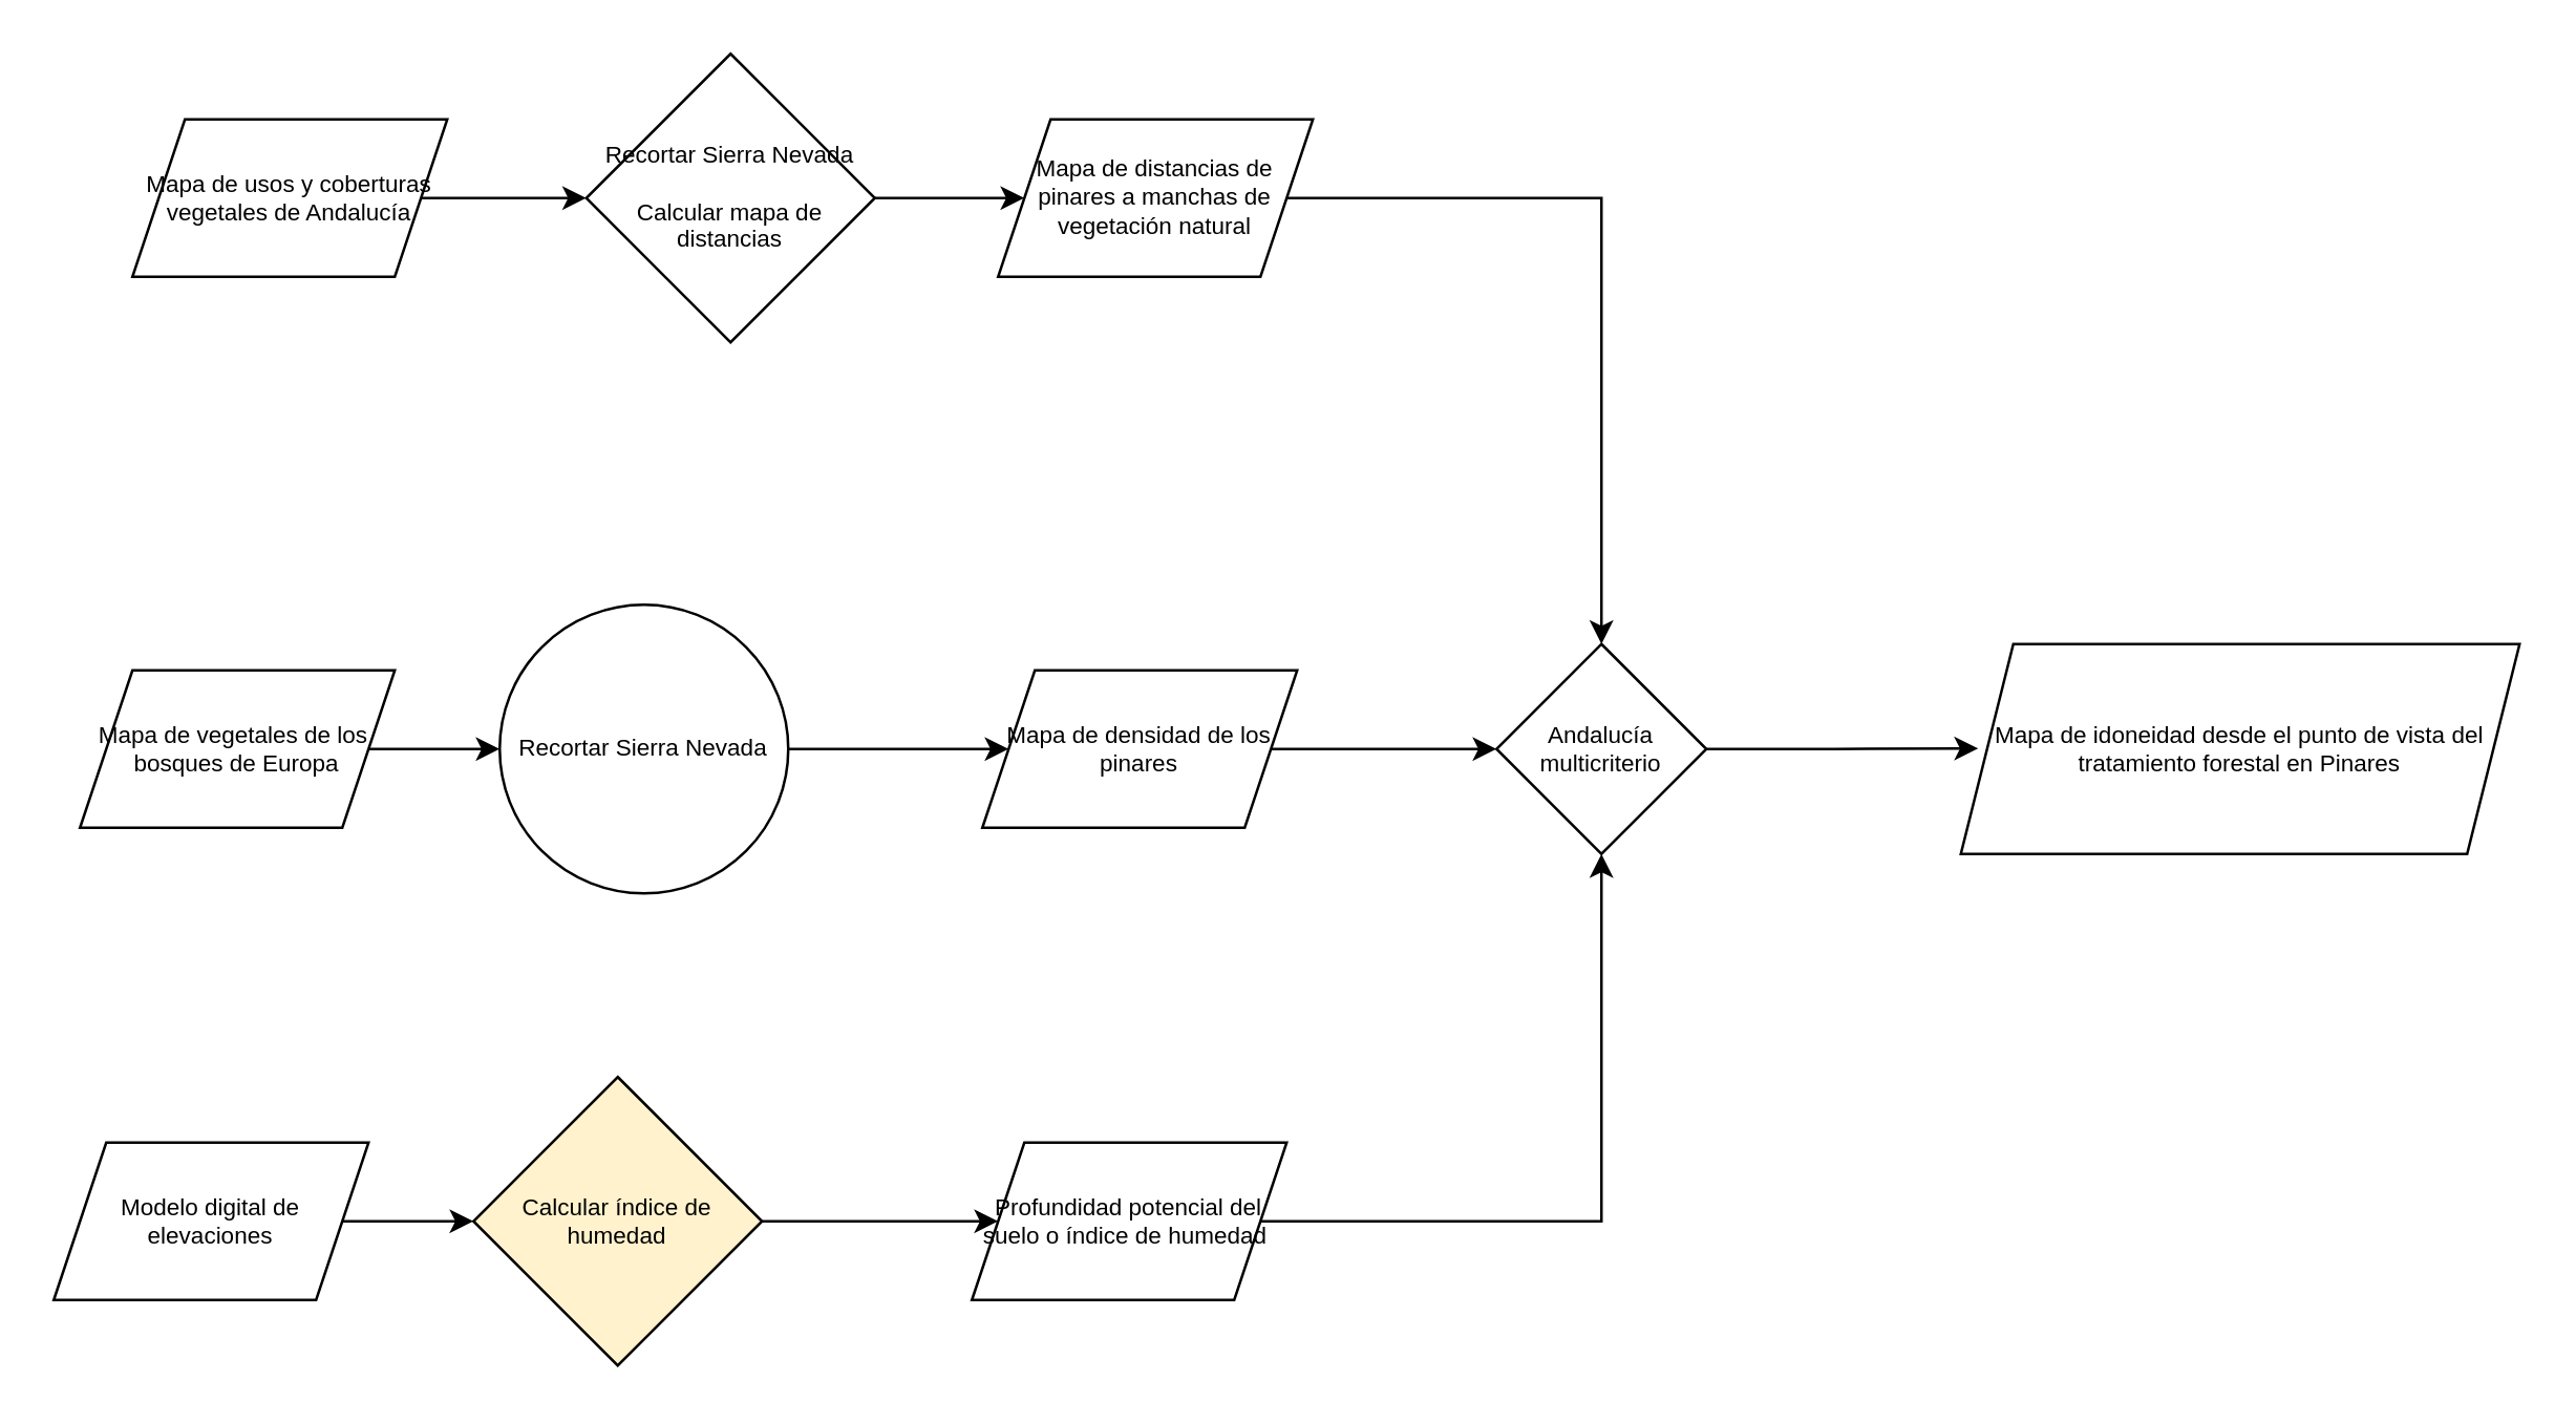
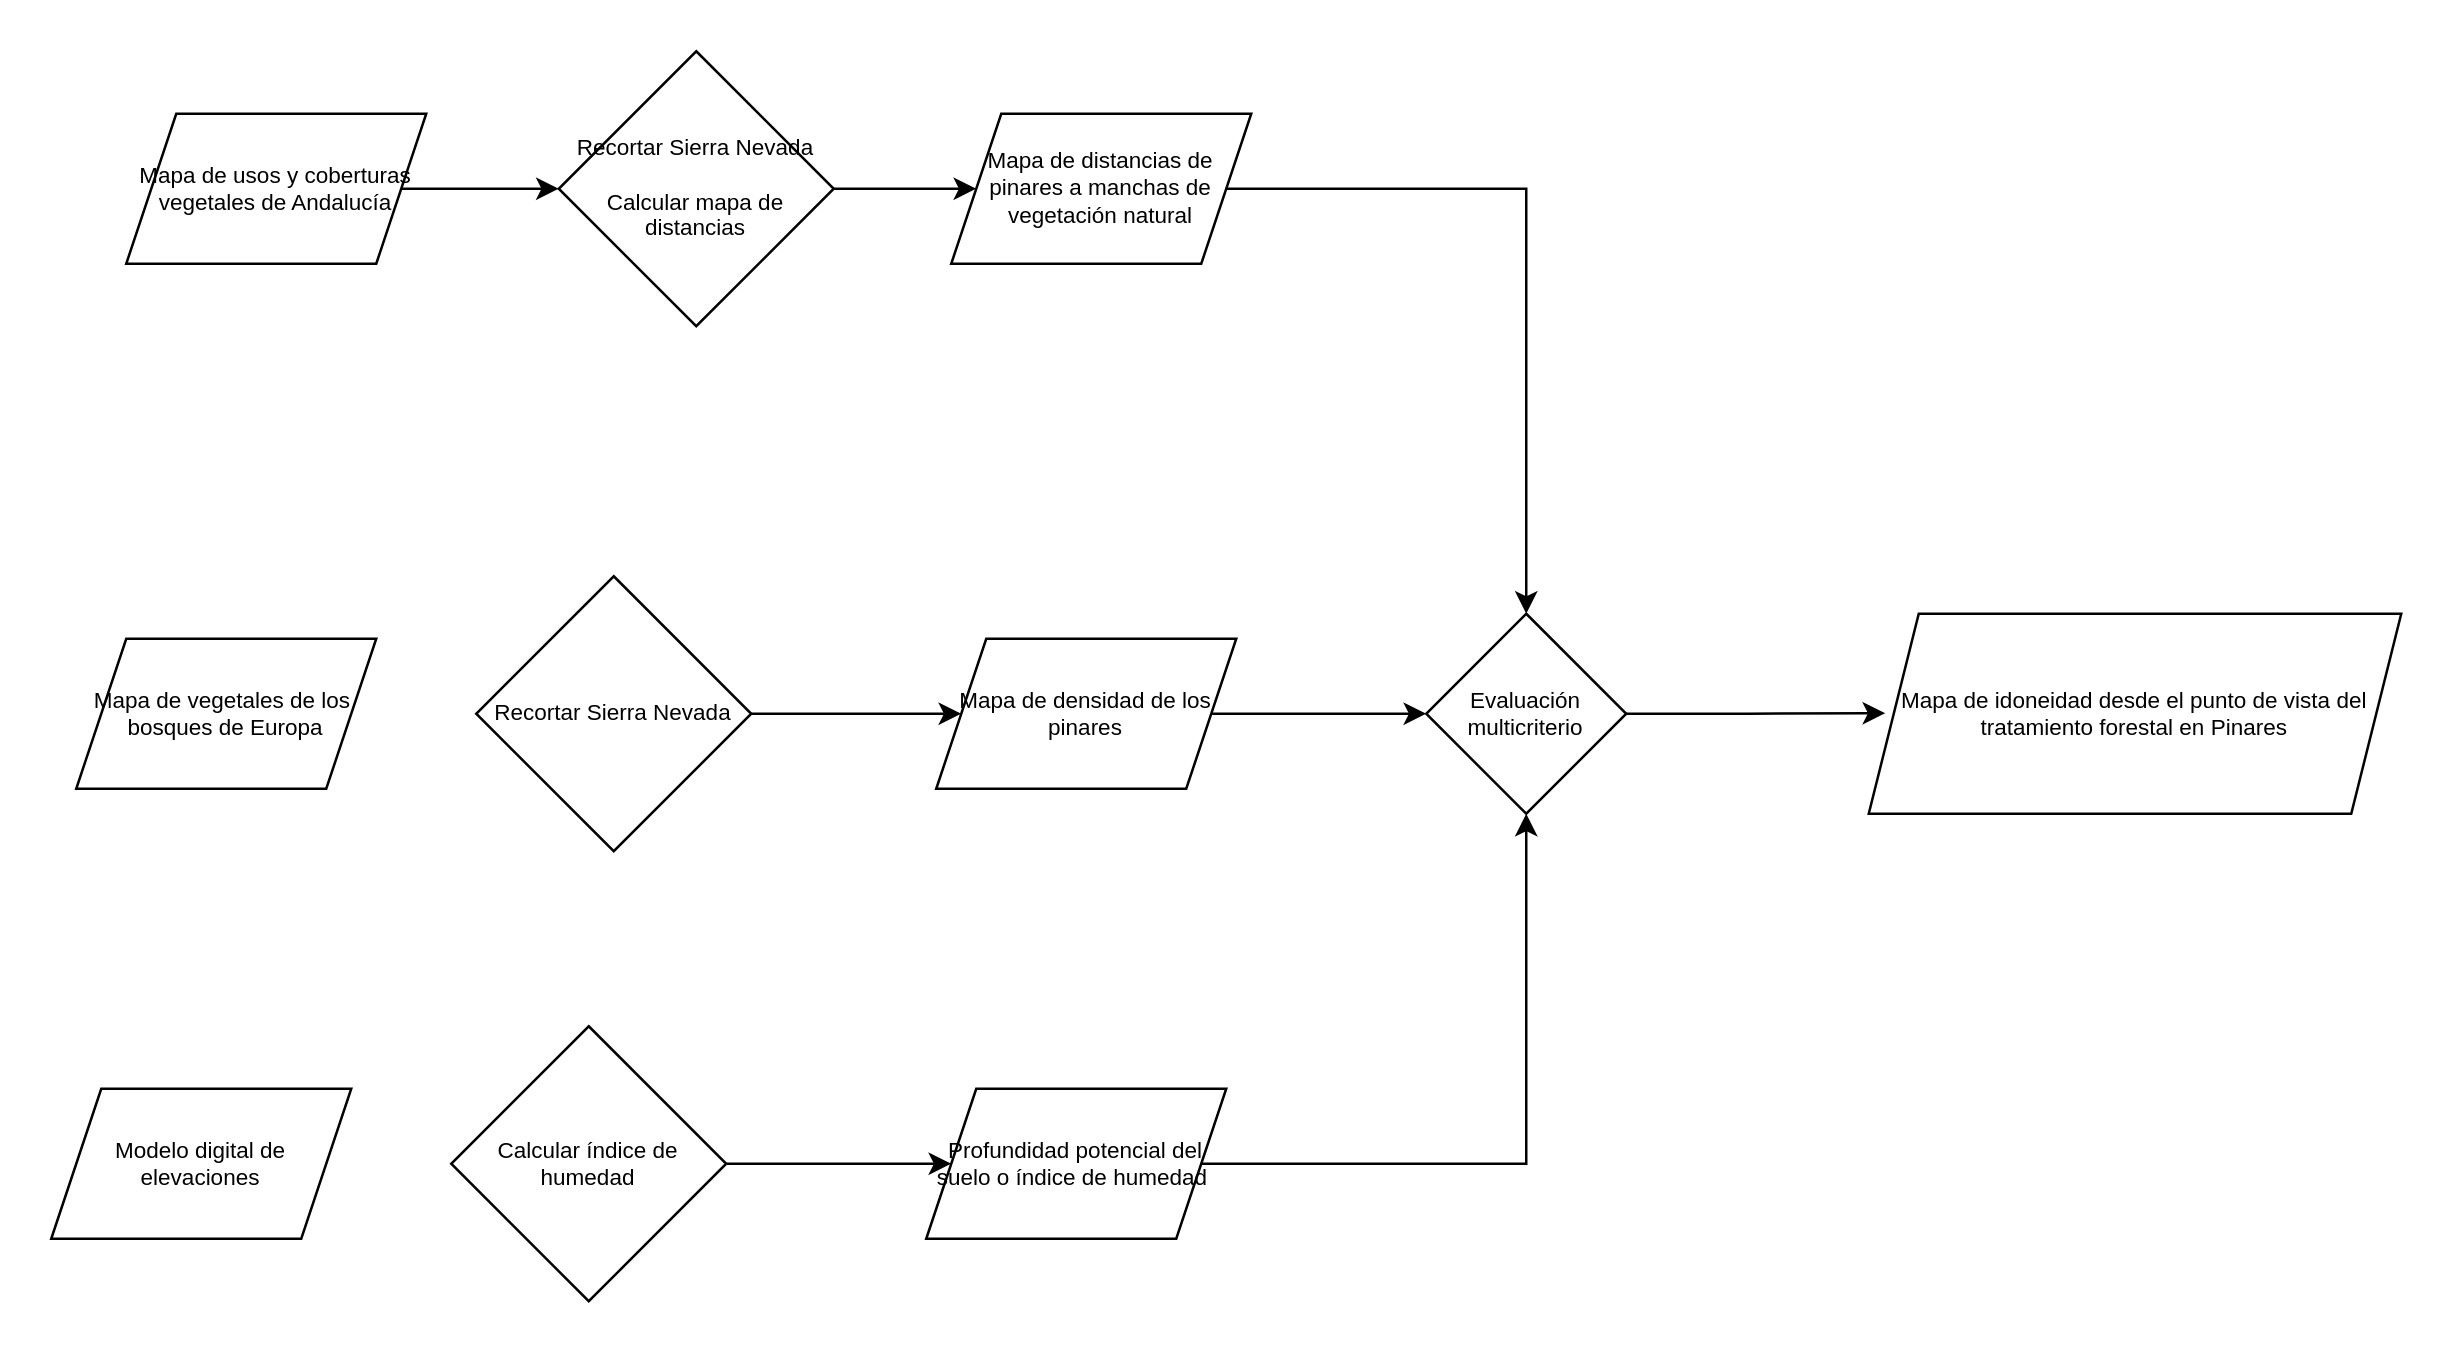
  <mxCell id="0" />
  <mxCell id="1" parent="0" />
  <mxCell id="2" value="Mapa de idoneidad desde el punto de vista del tratamiento forestal en Pinares" style="shape=parallelogram;perimeter=parallelogramPerimeter;whiteSpace=wrap;html=1;fixedSize=1;fontSize=9;" vertex="1" parent="1"><mxGeometry x="747" y="245" width="213" height="80" as="geometry" /></mxCell>
  <mxCell id="3" style="edgeStyle=orthogonalEdgeStyle;rounded=0;orthogonalLoop=1;jettySize=auto;html=1;fontSize=9;" edge="1" parent="1" source="4" target="18"><mxGeometry relative="1" as="geometry" /></mxCell>
  <mxCell id="4" value="Mapa de distancias de pinares a manchas de vegetación natural" style="shape=parallelogram;perimeter=parallelogramPerimeter;whiteSpace=wrap;html=1;fixedSize=1;fontSize=9;" vertex="1" parent="1"><mxGeometry x="380" y="45" width="120" height="60" as="geometry" /></mxCell>
  <mxCell id="5" style="edgeStyle=orthogonalEdgeStyle;rounded=0;orthogonalLoop=1;jettySize=auto;html=1;entryX=0;entryY=0.5;entryDx=0;entryDy=0;fontSize=9;" edge="1" parent="1" source="6" target="8"><mxGeometry relative="1" as="geometry" /></mxCell>
  <mxCell id="6" value="Mapa de usos y coberturas vegetales de Andalucía" style="shape=parallelogram;perimeter=parallelogramPerimeter;whiteSpace=wrap;html=1;fixedSize=1;fontSize=9;" vertex="1" parent="1"><mxGeometry x="50" y="45" width="120" height="60" as="geometry" /></mxCell>
  <mxCell id="7" style="edgeStyle=orthogonalEdgeStyle;rounded=0;orthogonalLoop=1;jettySize=auto;html=1;entryX=0;entryY=0.5;entryDx=0;entryDy=0;fontSize=9;" edge="1" parent="1" source="8" target="4"><mxGeometry relative="1" as="geometry" /></mxCell>
  <mxCell id="8" value="Recortar Sierra Nevada&lt;br style=&quot;font-size: 9px;&quot;&gt;&lt;br style=&quot;font-size: 9px;&quot;&gt;Calcular mapa de distancias" style="rhombus;whiteSpace=wrap;html=1;fontSize=9;" vertex="1" parent="1"><mxGeometry x="223" y="20" width="110" height="110" as="geometry" /></mxCell>
  <mxCell id="9" style="edgeStyle=orthogonalEdgeStyle;rounded=0;orthogonalLoop=1;jettySize=auto;html=1;entryX=0;entryY=0.5;entryDx=0;entryDy=0;fontSize=9;" edge="1" parent="1" source="10" target="18"><mxGeometry relative="1" as="geometry" /></mxCell>
  <mxCell id="10" value="Mapa de densidad de los pinares" style="shape=parallelogram;perimeter=parallelogramPerimeter;whiteSpace=wrap;html=1;fixedSize=1;fontSize=9;" vertex="1" parent="1"><mxGeometry x="374" y="255" width="120" height="60" as="geometry" /></mxCell>
- <mxCell id="11" style="edgeStyle=orthogonalEdgeStyle;rounded=0;orthogonalLoop=1;jettySize=auto;html=1;entryX=0;entryY=0.5;entryDx=0;entryDy=0;fontSize=9;" edge="1" parent="1" source="12" target="14"><mxGeometry relative="1" as="geometry" /></mxCell>
  <mxCell id="12" value="Mapa de vegetales de los&amp;nbsp; bosques de Europa" style="shape=parallelogram;perimeter=parallelogramPerimeter;whiteSpace=wrap;html=1;fixedSize=1;fontSize=9;" vertex="1" parent="1"><mxGeometry x="30" y="255" width="120" height="60" as="geometry" /></mxCell>
  <mxCell id="13" style="edgeStyle=orthogonalEdgeStyle;rounded=0;orthogonalLoop=1;jettySize=auto;html=1;entryX=0;entryY=0.5;entryDx=0;entryDy=0;fontSize=9;" edge="1" parent="1" source="14" target="10"><mxGeometry relative="1" as="geometry" /></mxCell>
- <mxCell id="14" value="Recortar Sierra Nevada" style="ellipse;whiteSpace=wrap;html=1;fontSize=9;" vertex="1" parent="1"><mxGeometry x="190" y="230" width="110" height="110" as="geometry" /></mxCell>
+ <mxCell id="14" value="Recortar Sierra Nevada" style="rhombus;whiteSpace=wrap;html=1;fontSize=9;" vertex="1" parent="1"><mxGeometry x="190" y="230" width="110" height="110" as="geometry" /></mxCell>
  <mxCell id="15" style="edgeStyle=orthogonalEdgeStyle;rounded=0;orthogonalLoop=1;jettySize=auto;html=1;entryX=0.5;entryY=1;entryDx=0;entryDy=0;fontSize=9;" edge="1" parent="1" source="16" target="18"><mxGeometry relative="1" as="geometry" /></mxCell>
  <mxCell id="16" value="Profundidad potencial del suelo o índice de humedad&amp;nbsp;" style="shape=parallelogram;perimeter=parallelogramPerimeter;whiteSpace=wrap;html=1;fixedSize=1;fontSize=9;" vertex="1" parent="1"><mxGeometry x="370" y="435" width="120" height="60" as="geometry" /></mxCell>
  <mxCell id="17" style="edgeStyle=orthogonalEdgeStyle;rounded=0;orthogonalLoop=1;jettySize=auto;html=1;entryX=0.031;entryY=0.497;entryDx=0;entryDy=0;entryPerimeter=0;fontSize=9;" edge="1" parent="1" source="18" target="2"><mxGeometry relative="1" as="geometry" /></mxCell>
- <mxCell id="18" value="Andalucía multicriterio" style="rhombus;whiteSpace=wrap;html=1;fontSize=9;" vertex="1" parent="1"><mxGeometry x="570" y="245" width="80" height="80" as="geometry" /></mxCell>
- <mxCell id="19" style="edgeStyle=orthogonalEdgeStyle;rounded=0;orthogonalLoop=1;jettySize=auto;html=1;entryX=0;entryY=0.5;entryDx=0;entryDy=0;fontSize=9;" edge="1" parent="1" source="20" target="22"><mxGeometry relative="1" as="geometry" /></mxCell>
+ <mxCell id="18" value="Evaluación multicriterio" style="rhombus;whiteSpace=wrap;html=1;fontSize=9;" vertex="1" parent="1"><mxGeometry x="570" y="245" width="80" height="80" as="geometry" /></mxCell>
  <mxCell id="20" value="Modelo digital de elevaciones" style="shape=parallelogram;perimeter=parallelogramPerimeter;whiteSpace=wrap;html=1;fixedSize=1;fontSize=9;" vertex="1" parent="1"><mxGeometry x="20" y="435" width="120" height="60" as="geometry" /></mxCell>
  <mxCell id="21" style="edgeStyle=orthogonalEdgeStyle;rounded=0;orthogonalLoop=1;jettySize=auto;html=1;fontSize=9;" edge="1" parent="1" source="22" target="16"><mxGeometry relative="1" as="geometry" /></mxCell>
- <mxCell id="22" value="Calcular índice de humedad" style="rhombus;whiteSpace=wrap;html=1;fontSize=9;fillColor=#fff2cc;" vertex="1" parent="1"><mxGeometry x="180" y="410" width="110" height="110" as="geometry" /></mxCell>
+ <mxCell id="22" value="Calcular índice de humedad" style="rhombus;whiteSpace=wrap;html=1;fontSize=9;" vertex="1" parent="1"><mxGeometry x="180" y="410" width="110" height="110" as="geometry" /></mxCell>
